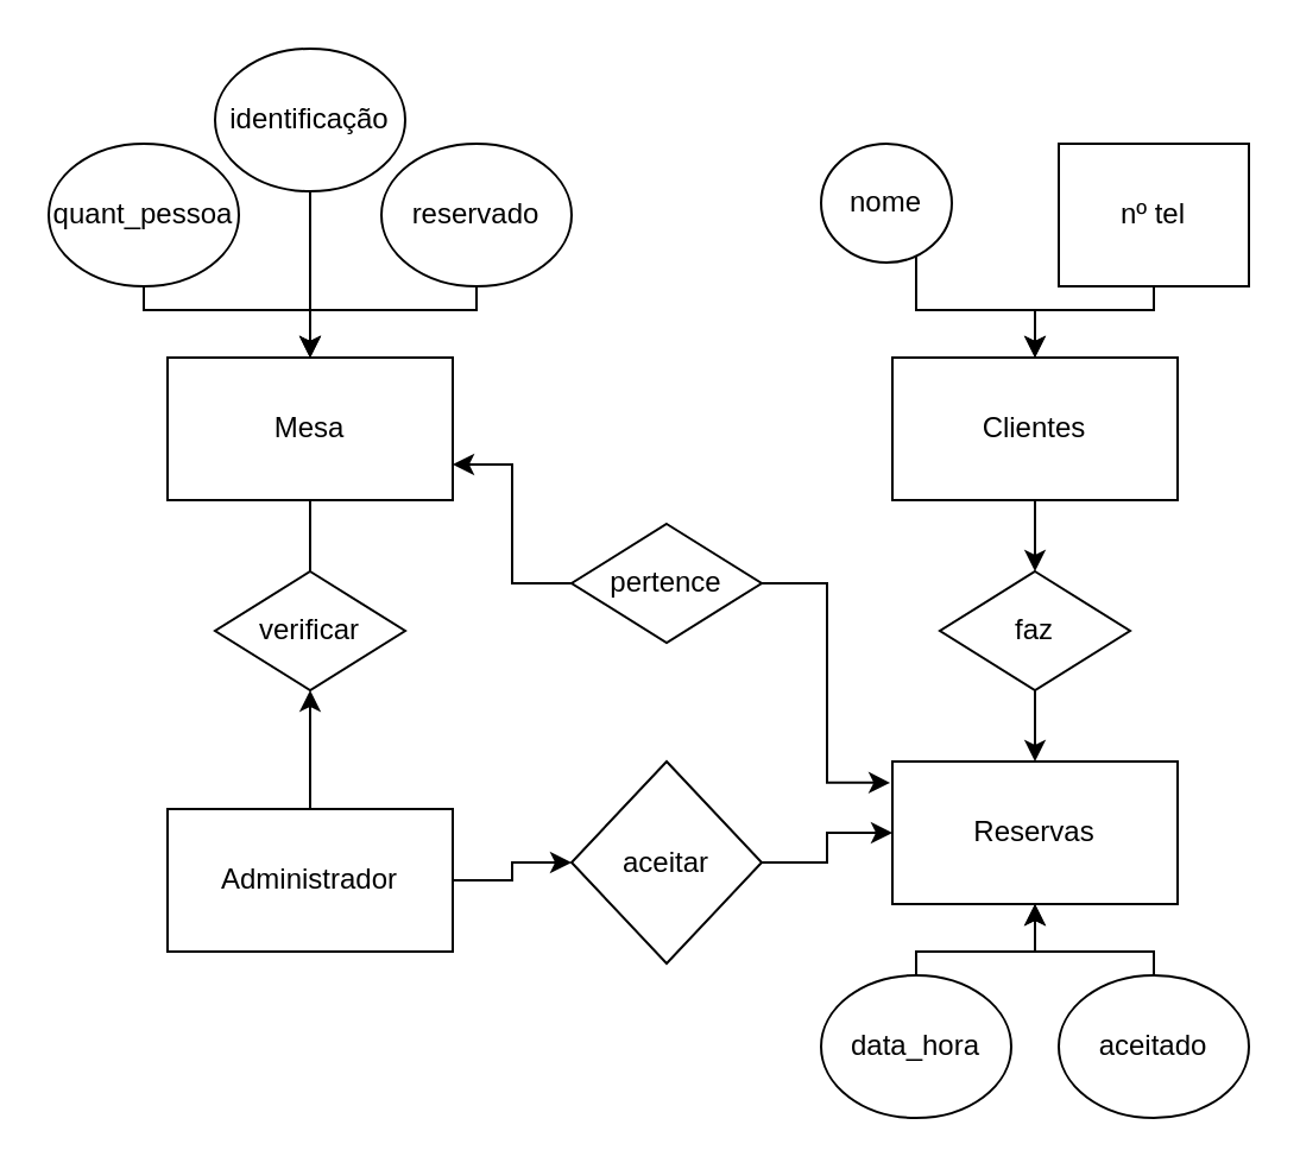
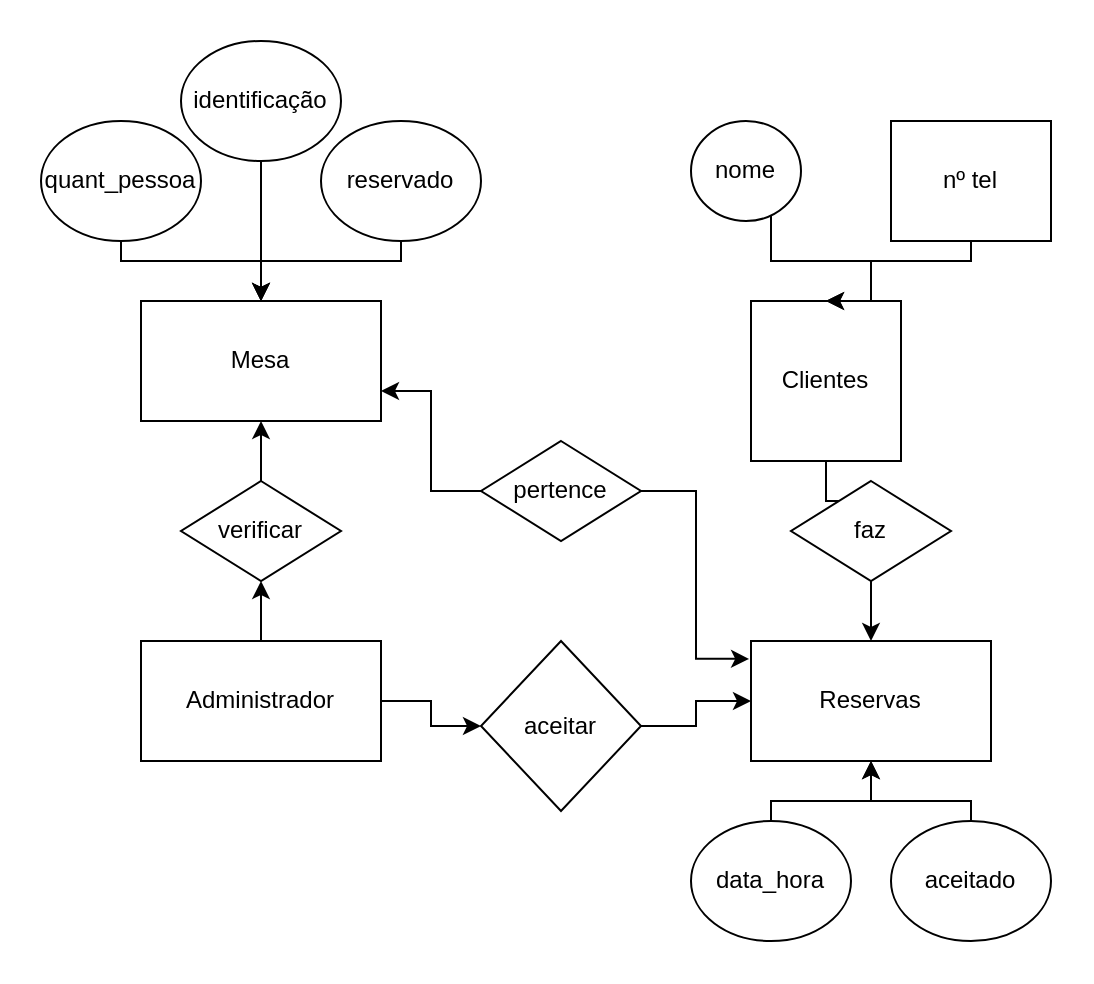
  <mxCell id="0" />
  <mxCell id="1" parent="0" />
  <mxCell id="2" value="&lt;div&gt;Mesa&lt;/div&gt;" style="rounded=0;whiteSpace=wrap;html=1;" vertex="1" parent="1"><mxGeometry x="70" y="150" width="120" height="60" as="geometry" /></mxCell>
  <mxCell id="3" style="edgeStyle=orthogonalEdgeStyle;rounded=0;orthogonalLoop=1;jettySize=auto;html=1;exitX=0.5;exitY=1;exitDx=0;exitDy=0;" edge="1" parent="1" source="4"><mxGeometry relative="1" as="geometry"><mxPoint x="130" y="150" as="targetPoint" /><Array as="points"><mxPoint x="200" y="130" /><mxPoint x="130" y="130" /></Array></mxGeometry></mxCell>
  <mxCell id="4" value="reservado" style="ellipse;whiteSpace=wrap;html=1;" vertex="1" parent="1"><mxGeometry x="160" y="60" width="80" height="60" as="geometry" /></mxCell>
  <mxCell id="5" style="edgeStyle=orthogonalEdgeStyle;rounded=0;orthogonalLoop=1;jettySize=auto;html=1;exitX=0.5;exitY=1;exitDx=0;exitDy=0;entryX=0.5;entryY=0;entryDx=0;entryDy=0;" edge="1" parent="1" source="6" target="2"><mxGeometry relative="1" as="geometry"><Array as="points"><mxPoint x="60" y="130" /><mxPoint x="130" y="130" /></Array></mxGeometry></mxCell>
  <mxCell id="6" value="quant_pessoa" style="ellipse;whiteSpace=wrap;html=1;" vertex="1" parent="1"><mxGeometry x="20" y="60" width="80" height="60" as="geometry" /></mxCell>
  <mxCell id="7" style="edgeStyle=orthogonalEdgeStyle;rounded=0;orthogonalLoop=1;jettySize=auto;html=1;entryX=0.5;entryY=0;entryDx=0;entryDy=0;" edge="1" parent="1" source="8" target="28"><mxGeometry relative="1" as="geometry" /></mxCell>
- <mxCell id="8" value="Clientes" style="rounded=0;whiteSpace=wrap;html=1;" vertex="1" parent="1"><mxGeometry x="375" y="150" width="120" height="60" as="geometry" /></mxCell>
+ <mxCell id="8" value="Clientes" style="rounded=0;whiteSpace=wrap;html=1;" vertex="1" parent="1"><mxGeometry x="375" y="150" width="75" height="80" as="geometry" /></mxCell>
  <mxCell id="9" style="edgeStyle=orthogonalEdgeStyle;rounded=0;orthogonalLoop=1;jettySize=auto;html=1;entryX=0.5;entryY=0;entryDx=0;entryDy=0;" edge="1" parent="1" source="10" target="8"><mxGeometry relative="1" as="geometry"><Array as="points"><mxPoint x="385" y="130" /><mxPoint x="435" y="130" /></Array></mxGeometry></mxCell>
  <mxCell id="10" value="nome" style="ellipse;whiteSpace=wrap;html=1;" vertex="1" parent="1"><mxGeometry x="345" y="60" width="55" height="50" as="geometry" /></mxCell>
  <mxCell id="11" style="edgeStyle=orthogonalEdgeStyle;rounded=0;orthogonalLoop=1;jettySize=auto;html=1;entryX=0.5;entryY=0;entryDx=0;entryDy=0;" edge="1" parent="1" source="12" target="8"><mxGeometry relative="1" as="geometry"><Array as="points"><mxPoint x="485" y="130" /><mxPoint x="435" y="130" /></Array></mxGeometry></mxCell>
  <mxCell id="12" value="nº tel" style="whiteSpace=wrap;html=1;rounded=0;" vertex="1" parent="1"><mxGeometry x="445" y="60" width="80" height="60" as="geometry" /></mxCell>
  <mxCell id="13" style="edgeStyle=orthogonalEdgeStyle;rounded=0;orthogonalLoop=1;jettySize=auto;html=1;" edge="1" parent="1" source="14"><mxGeometry relative="1" as="geometry"><mxPoint x="130" y="150" as="targetPoint" /></mxGeometry></mxCell>
  <mxCell id="14" value="identificação" style="ellipse;whiteSpace=wrap;html=1;" vertex="1" parent="1"><mxGeometry x="90" y="20" width="80" height="60" as="geometry" /></mxCell>
  <mxCell id="15" value="Reservas" style="rounded=0;whiteSpace=wrap;html=1;" vertex="1" parent="1"><mxGeometry x="375" y="320" width="120" height="60" as="geometry" /></mxCell>
  <mxCell id="16" style="edgeStyle=orthogonalEdgeStyle;rounded=0;orthogonalLoop=1;jettySize=auto;html=1;" edge="1" parent="1" source="17" target="15"><mxGeometry relative="1" as="geometry"><Array as="points"><mxPoint x="385" y="400" /><mxPoint x="435" y="400" /></Array></mxGeometry></mxCell>
  <mxCell id="17" value="data_hora" style="ellipse;whiteSpace=wrap;html=1;" vertex="1" parent="1"><mxGeometry x="345" y="410" width="80" height="60" as="geometry" /></mxCell>
  <mxCell id="18" style="edgeStyle=orthogonalEdgeStyle;rounded=0;orthogonalLoop=1;jettySize=auto;html=1;entryX=0.5;entryY=1;entryDx=0;entryDy=0;" edge="1" parent="1" source="19" target="15"><mxGeometry relative="1" as="geometry"><Array as="points"><mxPoint x="485" y="400" /><mxPoint x="435" y="400" /></Array></mxGeometry></mxCell>
  <mxCell id="19" value="aceitado" style="ellipse;whiteSpace=wrap;html=1;" vertex="1" parent="1"><mxGeometry x="445" y="410" width="80" height="60" as="geometry" /></mxCell>
  <mxCell id="20" style="edgeStyle=orthogonalEdgeStyle;rounded=0;orthogonalLoop=1;jettySize=auto;html=1;entryX=0;entryY=0.5;entryDx=0;entryDy=0;" edge="1" parent="1" source="22" target="24"><mxGeometry relative="1" as="geometry" /></mxCell>
  <mxCell id="21" style="edgeStyle=orthogonalEdgeStyle;rounded=0;orthogonalLoop=1;jettySize=auto;html=1;entryX=0.5;entryY=1;entryDx=0;entryDy=0;" edge="1" parent="1" source="22" target="26"><mxGeometry relative="1" as="geometry" /></mxCell>
- <mxCell id="22" value="Administrador" style="rounded=0;whiteSpace=wrap;html=1;" vertex="1" parent="1"><mxGeometry x="70" y="340" width="120" height="60" as="geometry" /></mxCell>
+ <mxCell id="22" value="Administrador" style="rounded=0;whiteSpace=wrap;html=1;" vertex="1" parent="1"><mxGeometry x="70" y="320" width="120" height="60" as="geometry" /></mxCell>
  <mxCell id="23" style="edgeStyle=orthogonalEdgeStyle;rounded=0;orthogonalLoop=1;jettySize=auto;html=1;entryX=0;entryY=0.5;entryDx=0;entryDy=0;" edge="1" parent="1" source="24" target="15"><mxGeometry relative="1" as="geometry" /></mxCell>
  <mxCell id="24" value="aceitar" style="rhombus;whiteSpace=wrap;html=1;" vertex="1" parent="1"><mxGeometry x="240" y="320" width="80" height="85" as="geometry" /></mxCell>
- <mxCell id="25" style="edgeStyle=orthogonalEdgeStyle;rounded=0;orthogonalLoop=1;jettySize=auto;html=1;entryX=0.5;entryY=1;entryDx=0;entryDy=0;endArrow=none;" edge="1" parent="1" source="26" target="2"><mxGeometry relative="1" as="geometry" /></mxCell>
+ <mxCell id="25" style="edgeStyle=orthogonalEdgeStyle;rounded=0;orthogonalLoop=1;jettySize=auto;html=1;entryX=0.5;entryY=1;entryDx=0;entryDy=0;" edge="1" parent="1" source="26" target="2"><mxGeometry relative="1" as="geometry" /></mxCell>
  <mxCell id="26" value="verificar" style="rhombus;whiteSpace=wrap;html=1;" vertex="1" parent="1"><mxGeometry x="90" y="240" width="80" height="50" as="geometry" /></mxCell>
  <mxCell id="27" style="edgeStyle=orthogonalEdgeStyle;rounded=0;orthogonalLoop=1;jettySize=auto;html=1;entryX=0.5;entryY=0;entryDx=0;entryDy=0;" edge="1" parent="1" source="28" target="15"><mxGeometry relative="1" as="geometry" /></mxCell>
  <mxCell id="28" value="faz" style="rhombus;whiteSpace=wrap;html=1;" vertex="1" parent="1"><mxGeometry x="395" y="240" width="80" height="50" as="geometry" /></mxCell>
  <mxCell id="29" style="edgeStyle=orthogonalEdgeStyle;rounded=0;orthogonalLoop=1;jettySize=auto;html=1;entryX=-0.008;entryY=0.149;entryDx=0;entryDy=0;entryPerimeter=0;" edge="1" parent="1" source="31" target="15"><mxGeometry relative="1" as="geometry" /></mxCell>
  <mxCell id="30" style="edgeStyle=orthogonalEdgeStyle;rounded=0;orthogonalLoop=1;jettySize=auto;html=1;entryX=1;entryY=0.75;entryDx=0;entryDy=0;" edge="1" parent="1" source="31" target="2"><mxGeometry relative="1" as="geometry" /></mxCell>
  <mxCell id="31" value="pertence" style="rhombus;whiteSpace=wrap;html=1;" vertex="1" parent="1"><mxGeometry x="240" y="220" width="80" height="50" as="geometry" /></mxCell>
